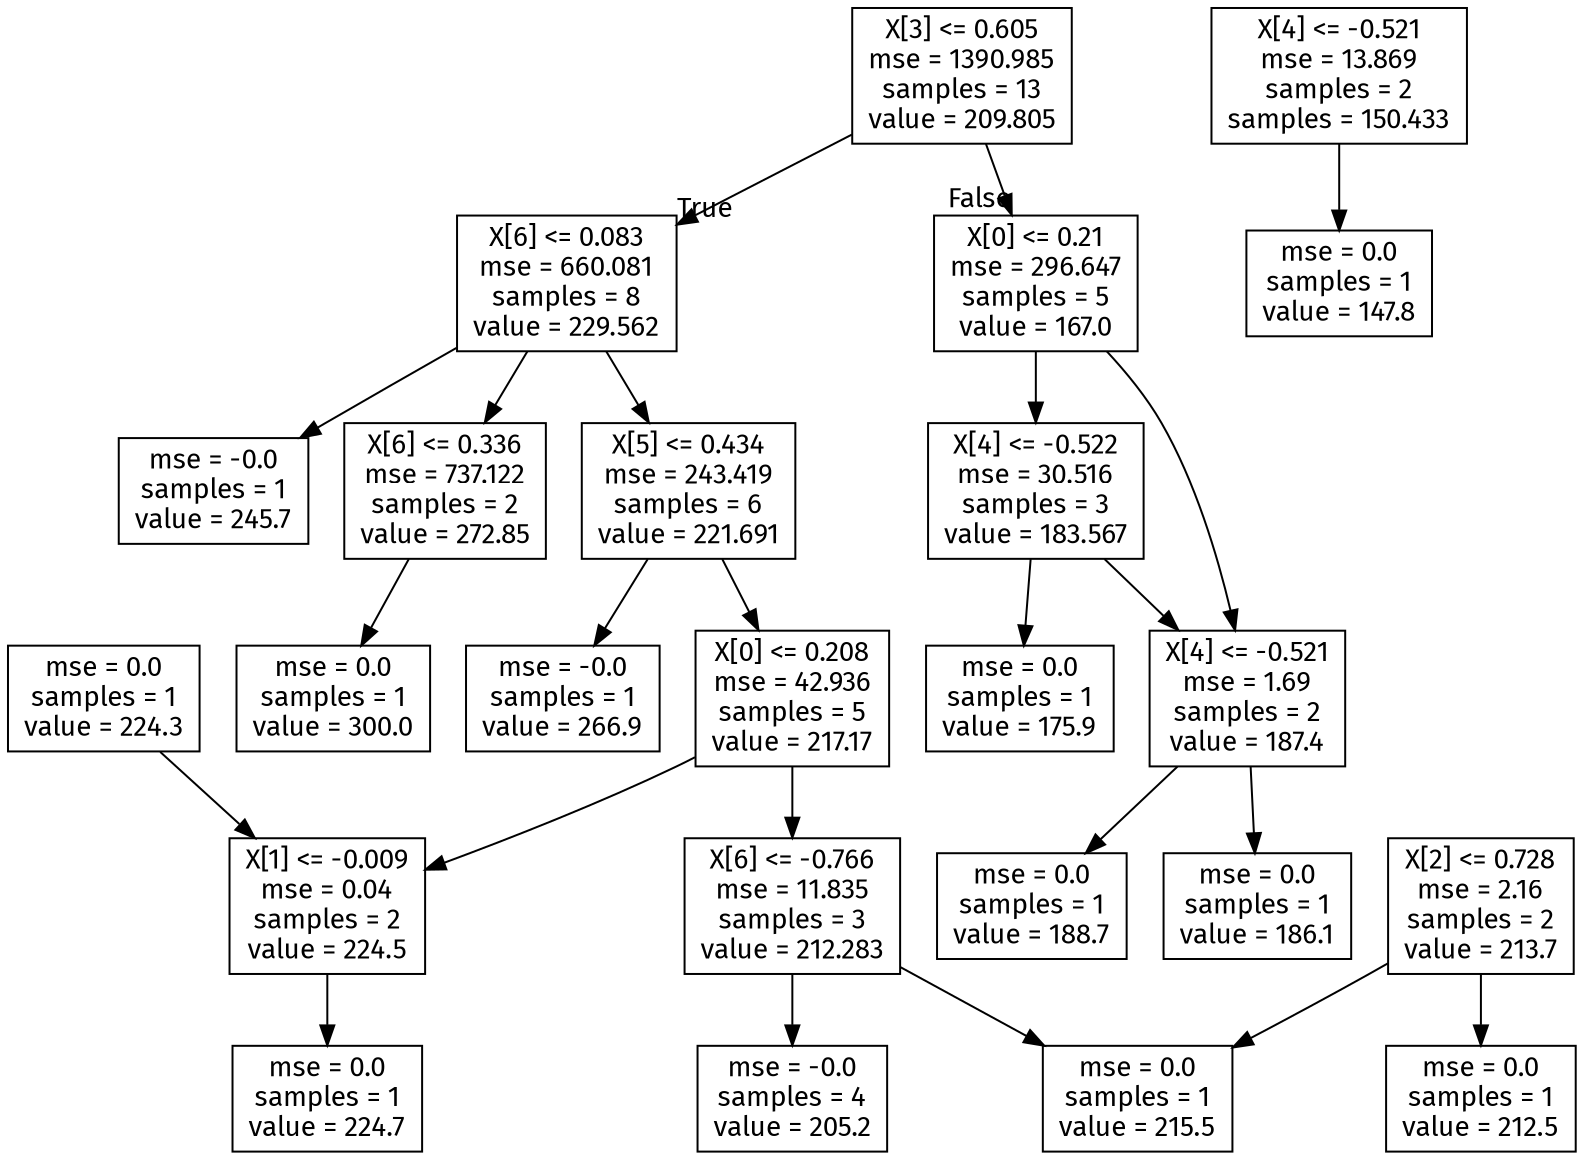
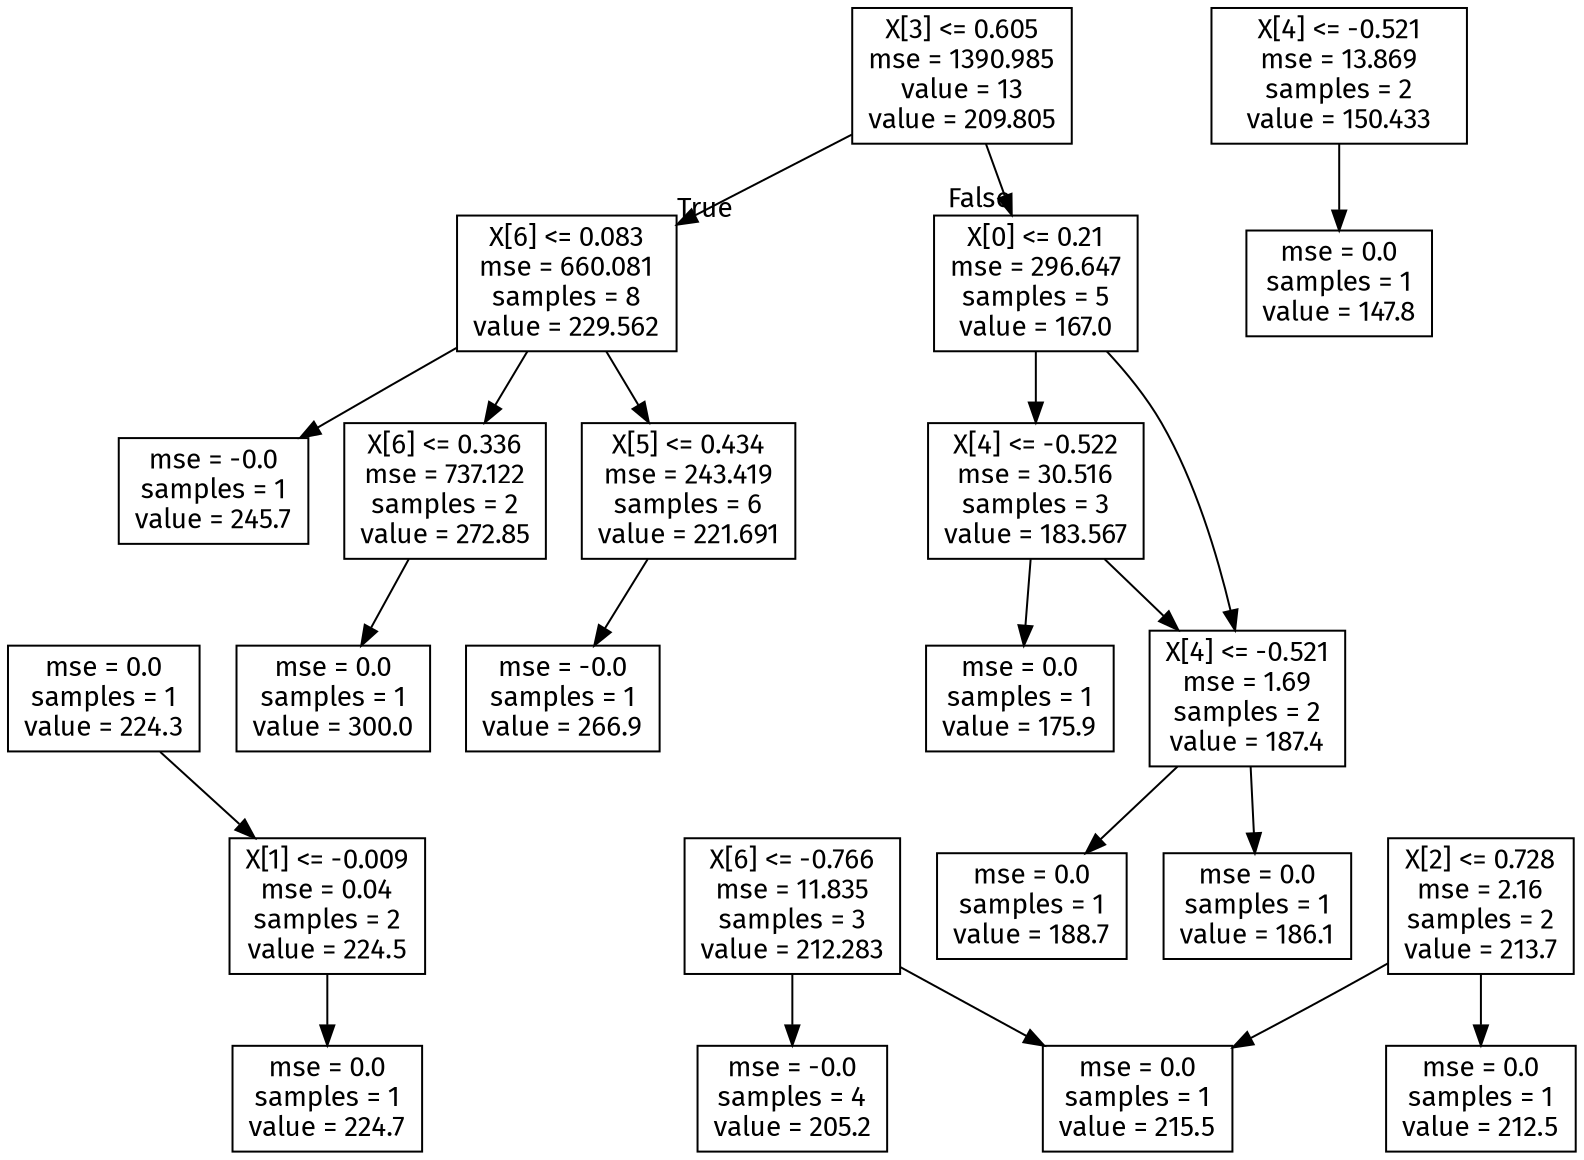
  digraph {
    fontname="Fira Sans"
    node [fontname="Fira Sans" shape=box]
    edge [fontname="Fira Sans"]
-   n1 [label="X[3] <= 0.605\nmse = 1390.985\nsamples = 13\nvalue = 209.805"]
+   n1 [label="X[3] <= 0.605\nmse = 1390.985\nvalue = 13\nvalue = 209.805"]
    n2 [label="X[6] <= 0.083\nmse = 660.081\nsamples = 8\nvalue = 229.562"]
    n3 [label="X[0] <= 0.21\nmse = 296.647\nsamples = 5\nvalue = 167.0"]
    n4 [label="X[5] <= 0.434\nmse = 243.419\nsamples = 6\nvalue = 221.691"]
    n5 [label="X[6] <= 0.336\nmse = 737.122\nsamples = 2\nvalue = 272.85"]
    n6 [label="mse = -0.0\nsamples = 1\nvalue = 245.7"]
    n7 [label="X[4] <= -0.522\nmse = 30.516\nsamples = 3\nvalue = 183.567"]
    n8 [label="X[4] <= -0.521\nmse = 1.69\nsamples = 2\nvalue = 187.4"]
-   n9 [label="X[0] <= 0.208\nmse = 42.936\nsamples = 5\nvalue = 217.17"]
    n10 [label="mse = -0.0\nsamples = 1\nvalue = 266.9"]
    n11 [label="mse = 0.0\nsamples = 1\nvalue = 300.0"]
    n12 [label="X[6] <= -0.766\nmse = 11.835\nsamples = 3\nvalue = 212.283"]
    n13 [label="X[1] <= -0.009\nmse = 0.04\nsamples = 2\nvalue = 224.5"]
    n14 [label="mse = -0.0\nsamples = 4\nvalue = 205.2"]
    n15 [label="mse = 0.0\nsamples = 1\nvalue = 215.5"]
    n16 [label="mse = 0.0\nsamples = 1\nvalue = 224.7"]
    n17 [label="X[2] <= 0.728\nmse = 2.16\nsamples = 2\nvalue = 213.7"]
    n18 [label="mse = 0.0\nsamples = 1\nvalue = 212.5"]
    n19 [label="mse = 0.0\nsamples = 1\nvalue = 224.3"]
    n20 [label="mse = 0.0\nsamples = 1\nvalue = 175.9"]
-   n21 [label="X[4] <= -0.521\nmse = 13.869\nsamples = 2\nsamples = 150.433"]
+   n21 [label="X[4] <= -0.521\nmse = 13.869\nsamples = 2\nvalue = 150.433"]
    n22 [label="mse = 0.0\nsamples = 1\nvalue = 147.8"]
    n23 [label="mse = 0.0\nsamples = 1\nvalue = 186.1"]
    n24 [label="mse = 0.0\nsamples = 1\nvalue = 188.7"]
    n1 -> n2 [headlabel=True labelangle=45 labeldistance=2.5]
    n1 -> n3 [headlabel=False labelangle=-45 labeldistance=2.5]
    n2 -> n4
    n2 -> n5
    n2 -> n6
    n3 -> n7
    n3 -> n8
-   n4 -> n9
    n4 -> n10
    n5 -> n11
    n7 -> n8
    n7 -> n20
    n8 -> n23
    n8 -> n24
-   n9 -> n12
-   n9 -> n13
    n12 -> n14
    n12 -> n15
    n13 -> n16
    n17 -> n15
    n17 -> n18
    n19 -> n13
    n21 -> n22
  }
